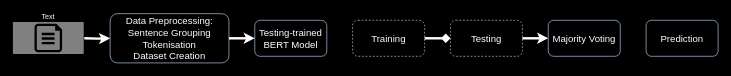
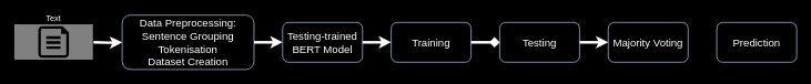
  <mxCell id="0" />
  <mxCell id="1" parent="0" />
  <mxCell id="2" value="Text" style="html=1;whiteSpace=wrap;strokeColor=none;fillColor=#000000;labelPosition=center;verticalLabelPosition=middle;verticalAlign=top;align=center;fontSize=12;outlineConnect=0;spacingTop=-6;fontColor=#FFFFFF;sketch=0;shape=mxgraph.sitemap.text;" vertex="1" parent="1"><mxGeometry x="20" y="20" width="120" height="70" as="geometry" /></mxCell>
  <mxCell id="3" value="&lt;font style=&quot;font-size: 16px;&quot; color=&quot;#ffffff&quot;&gt;Testing-trained BERT Model&lt;/font&gt;" style="rounded=1;whiteSpace=wrap;html=1;fillColor=none;strokeColor=#CCE5FF;fontSize=16;" vertex="1" parent="1"><mxGeometry x="424" y="33" width="120" height="60" as="geometry" /></mxCell>
- <mxCell id="4" value="&lt;font color=&quot;#ffffff&quot;&gt;Training&lt;/font&gt;" style="rounded=1;whiteSpace=wrap;html=1;fillColor=none;strokeColor=#CCE5FF;fontSize=16;dashed=1;" vertex="1" parent="1"><mxGeometry x="587" y="33" width="120" height="60" as="geometry" /></mxCell>
- <mxCell id="5" value="&lt;font style=&quot;font-size: 16px;&quot; color=&quot;#ffffff&quot;&gt;Testing&lt;/font&gt;" style="rounded=1;whiteSpace=wrap;html=1;fillColor=none;strokeColor=#CCE5FF;fontSize=16;dashed=1;" vertex="1" parent="1"><mxGeometry x="750" y="33" width="120" height="60" as="geometry" /></mxCell>
+ <mxCell id="4" value="&lt;font color=&quot;#ffffff&quot;&gt;Training&lt;/font&gt;" style="rounded=1;whiteSpace=wrap;html=1;fillColor=none;strokeColor=#CCE5FF;fontSize=16;" vertex="1" parent="1"><mxGeometry x="587" y="33" width="120" height="60" as="geometry" /></mxCell>
+ <mxCell id="5" value="&lt;font style=&quot;font-size: 16px;&quot; color=&quot;#ffffff&quot;&gt;Testing&lt;/font&gt;" style="rounded=1;whiteSpace=wrap;html=1;fillColor=none;strokeColor=#CCE5FF;fontSize=16;" vertex="1" parent="1"><mxGeometry x="750" y="33" width="120" height="60" as="geometry" /></mxCell>
  <mxCell id="6" value="&lt;font style=&quot;font-size: 16px;&quot; color=&quot;#ffffff&quot;&gt;Data Preprocessing:&lt;/font&gt;&lt;div&gt;&lt;font style=&quot;font-size: 16px;&quot; color=&quot;#ffffff&quot;&gt;Sentence Grouping&lt;/font&gt;&lt;/div&gt;&lt;div&gt;&lt;font style=&quot;font-size: 16px;&quot; color=&quot;#ffffff&quot;&gt;Tokenisation&lt;/font&gt;&lt;/div&gt;&lt;div&gt;&lt;font style=&quot;font-size: 16px;&quot; color=&quot;#ffffff&quot;&gt;Dataset Creation&lt;/font&gt;&lt;/div&gt;" style="rounded=1;whiteSpace=wrap;html=1;fillColor=none;strokeColor=#CCE5FF;fontSize=16;" vertex="1" parent="1"><mxGeometry x="183" y="22" width="198" height="82" as="geometry" /></mxCell>
  <mxCell id="7" value="" style="edgeStyle=orthogonalEdgeStyle;rounded=0;orthogonalLoop=1;jettySize=auto;html=1;" edge="1" parent="1" source="8" target="5"><mxGeometry relative="1" as="geometry" /></mxCell>
  <mxCell id="8" value="&lt;font style=&quot;font-size: 16px;&quot; color=&quot;#ffffff&quot;&gt;Majority Voting&lt;/font&gt;" style="rounded=1;whiteSpace=wrap;html=1;fillColor=none;strokeColor=#CCE5FF;fontSize=16;" vertex="1" parent="1"><mxGeometry x="913" y="33" width="120" height="60" as="geometry" /></mxCell>
  <mxCell id="9" style="edgeStyle=orthogonalEdgeStyle;rounded=0;orthogonalLoop=1;jettySize=auto;html=1;strokeColor=#FFFFFF;strokeWidth=4;entryX=0;entryY=0.5;entryDx=0;entryDy=0;" edge="1" parent="1" target="6"><mxGeometry relative="1" as="geometry"><mxPoint x="140" y="63" as="sourcePoint" /><mxPoint x="199" y="76" as="targetPoint" /></mxGeometry></mxCell>
  <mxCell id="10" value="&lt;font style=&quot;font-size: 16px;&quot; color=&quot;#ffffff&quot;&gt;Prediction&lt;/font&gt;" style="rounded=1;whiteSpace=wrap;html=1;fillColor=none;strokeColor=#CCE5FF;fontSize=16;" vertex="1" parent="1"><mxGeometry x="1076" y="33" width="120" height="60" as="geometry" /></mxCell>
  <mxCell id="11" style="edgeStyle=orthogonalEdgeStyle;rounded=0;orthogonalLoop=1;jettySize=auto;html=1;strokeColor=#FFFFFF;strokeWidth=4;entryX=0;entryY=0.5;entryDx=0;entryDy=0;exitX=1;exitY=0.5;exitDx=0;exitDy=0;" edge="1" parent="1" source="6" target="3"><mxGeometry relative="1" as="geometry"><mxPoint x="165" y="132" as="sourcePoint" /><mxPoint x="208" y="132" as="targetPoint" /></mxGeometry></mxCell>
+ <mxCell id="12" style="edgeStyle=orthogonalEdgeStyle;rounded=0;orthogonalLoop=1;jettySize=auto;html=1;strokeColor=#FFFFFF;strokeWidth=4;entryX=0;entryY=0.5;entryDx=0;entryDy=0;" edge="1" parent="1" source="3" target="4"><mxGeometry relative="1" as="geometry"><mxPoint x="160" y="83" as="sourcePoint" /><mxPoint x="203" y="83" as="targetPoint" /></mxGeometry></mxCell>
  <mxCell id="13" style="edgeStyle=orthogonalEdgeStyle;rounded=0;orthogonalLoop=1;jettySize=auto;html=1;strokeColor=#FFFFFF;strokeWidth=4;endArrow=diamond;" edge="1" parent="1" source="4" target="5"><mxGeometry relative="1" as="geometry"><mxPoint x="170" y="93" as="sourcePoint" /><mxPoint x="213" y="93" as="targetPoint" /></mxGeometry></mxCell>
  <mxCell id="14" style="edgeStyle=orthogonalEdgeStyle;rounded=0;orthogonalLoop=1;jettySize=auto;html=1;strokeColor=#FFFFFF;strokeWidth=4;entryX=0;entryY=0.5;entryDx=0;entryDy=0;" edge="1" parent="1" source="5" target="8"><mxGeometry relative="1" as="geometry"><mxPoint x="180" y="103" as="sourcePoint" /><mxPoint x="223" y="103" as="targetPoint" /></mxGeometry></mxCell>
